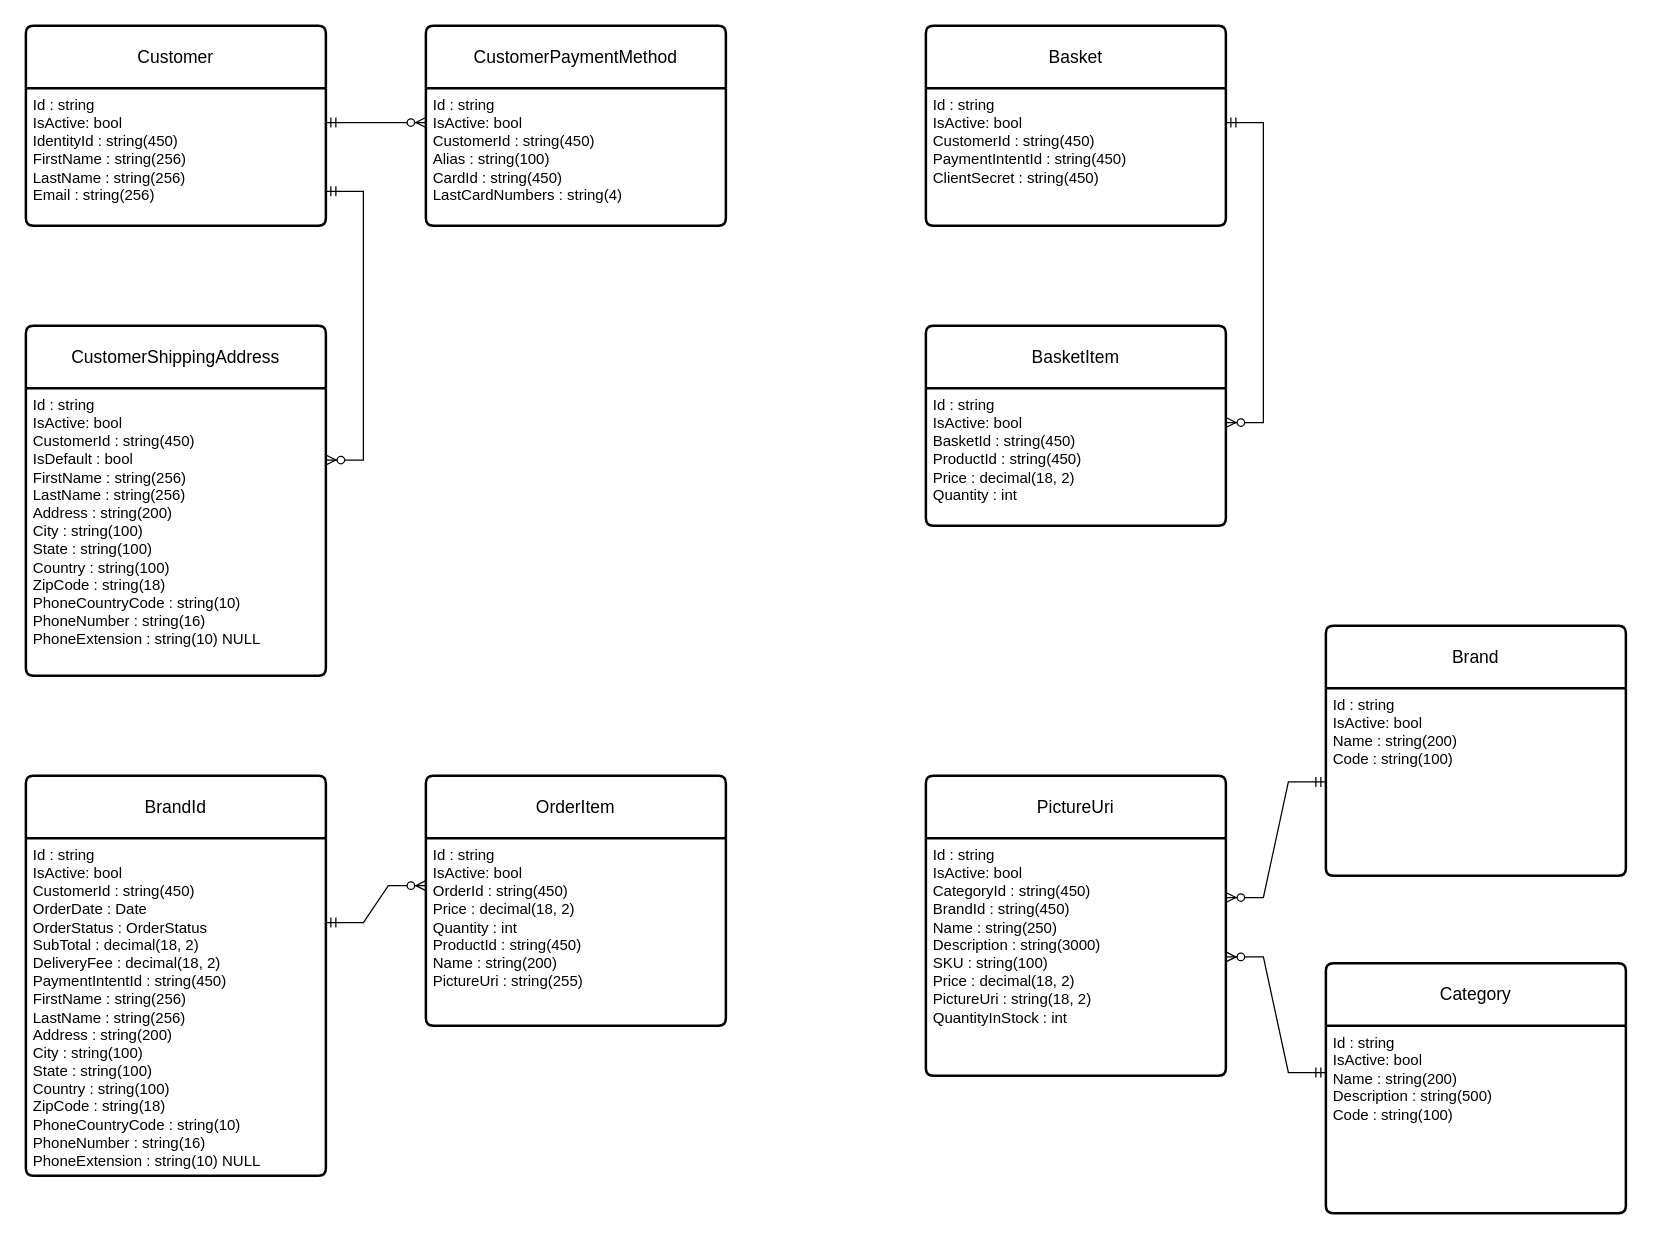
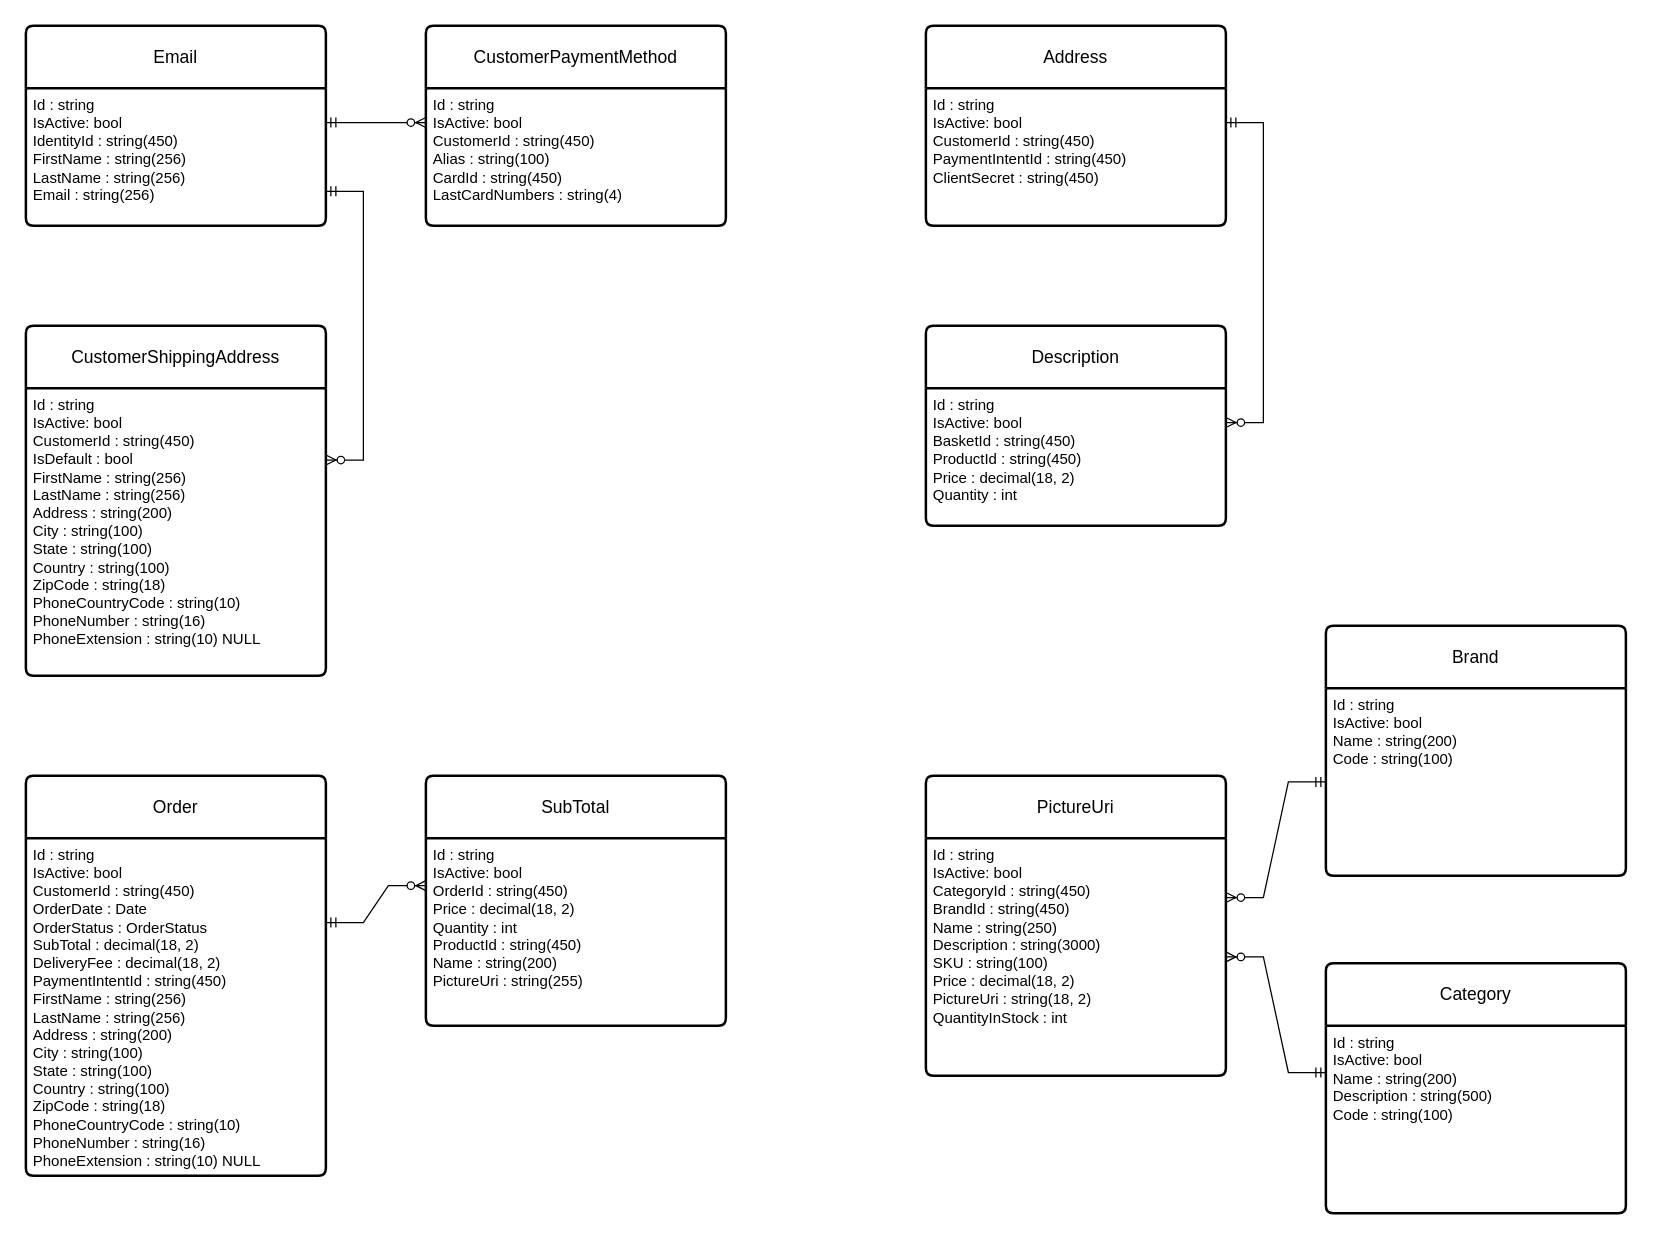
  <mxCell id="0" />
  <mxCell id="1" parent="0" />
- <mxCell id="2" value="Customer" style="swimlane;childLayout=stackLayout;horizontal=1;startSize=50;horizontalStack=0;rounded=1;fontSize=14;fontStyle=0;strokeWidth=2;resizeParent=0;resizeLast=1;shadow=0;dashed=0;align=center;arcSize=4;whiteSpace=wrap;html=1;" parent="1" vertex="1"><mxGeometry x="20" y="20" width="240" height="160" as="geometry" /></mxCell>
+ <mxCell id="2" value="Email" style="swimlane;childLayout=stackLayout;horizontal=1;startSize=50;horizontalStack=0;rounded=1;fontSize=14;fontStyle=0;strokeWidth=2;resizeParent=0;resizeLast=1;shadow=0;dashed=0;align=center;arcSize=4;whiteSpace=wrap;html=1;" parent="1" vertex="1"><mxGeometry x="20" y="20" width="240" height="160" as="geometry" /></mxCell>
  <mxCell id="3" value="Id : string&lt;div&gt;IsActive: bool&lt;br&gt;&lt;div&gt;IdentityId : string(450)&lt;/div&gt;&lt;div&gt;FirstName : string(256)&lt;/div&gt;&lt;div&gt;LastName : string(256)&lt;/div&gt;&lt;div&gt;Email : string(256)&lt;/div&gt;&lt;/div&gt;" style="align=left;strokeColor=none;fillColor=none;spacingLeft=4;fontSize=12;verticalAlign=top;resizable=0;rotatable=0;part=1;html=1;" parent="2" vertex="1"><mxGeometry y="50" width="240" height="110" as="geometry" /></mxCell>
  <mxCell id="4" value="CustomerShippingAddress" style="swimlane;childLayout=stackLayout;horizontal=1;startSize=50;horizontalStack=0;rounded=1;fontSize=14;fontStyle=0;strokeWidth=2;resizeParent=0;resizeLast=1;shadow=0;dashed=0;align=center;arcSize=4;whiteSpace=wrap;html=1;" parent="1" vertex="1"><mxGeometry x="20" y="260" width="240" height="280" as="geometry" /></mxCell>
  <mxCell id="5" value="Id : string&lt;div&gt;IsActive: bool&lt;/div&gt;&lt;div&gt;CustomerId : string(450)&lt;/div&gt;&lt;div&gt;&lt;div&gt;IsDefault : bool&lt;/div&gt;&lt;div&gt;FirstName : string(256)&lt;/div&gt;&lt;div&gt;LastName : string(256)&lt;/div&gt;&lt;div&gt;Address : string(200)&lt;/div&gt;&lt;/div&gt;&lt;div&gt;City : string(100)&lt;/div&gt;&lt;div&gt;State : string(100)&lt;/div&gt;&lt;div&gt;Country : string(100)&lt;/div&gt;&lt;div&gt;ZipCode : string(18)&lt;/div&gt;&lt;div&gt;PhoneCountryCode : string(10)&lt;/div&gt;&lt;div&gt;PhoneNumber : string(16)&lt;/div&gt;&lt;div&gt;PhoneExtension : string(10) NULL&lt;/div&gt;" style="align=left;strokeColor=none;fillColor=none;spacingLeft=4;fontSize=12;verticalAlign=top;resizable=0;rotatable=0;part=1;html=1;" parent="4" vertex="1"><mxGeometry y="50" width="240" height="230" as="geometry" /></mxCell>
  <mxCell id="6" value="CustomerPaymentMethod" style="swimlane;childLayout=stackLayout;horizontal=1;startSize=50;horizontalStack=0;rounded=1;fontSize=14;fontStyle=0;strokeWidth=2;resizeParent=0;resizeLast=1;shadow=0;dashed=0;align=center;arcSize=4;whiteSpace=wrap;html=1;" parent="1" vertex="1"><mxGeometry x="340" y="20" width="240" height="160" as="geometry" /></mxCell>
  <mxCell id="7" value="Id : string&lt;div&gt;IsActive: bool&lt;br&gt;&lt;div&gt;CustomerId : string(450)&lt;/div&gt;&lt;/div&gt;&lt;div&gt;Alias : string(100)&lt;/div&gt;&lt;div&gt;CardId : string(450)&lt;/div&gt;&lt;div&gt;LastCardNumbers : string(4)&lt;/div&gt;" style="align=left;strokeColor=none;fillColor=none;spacingLeft=4;fontSize=12;verticalAlign=top;resizable=0;rotatable=0;part=1;html=1;" parent="6" vertex="1"><mxGeometry y="50" width="240" height="110" as="geometry" /></mxCell>
  <mxCell id="8" value="" style="edgeStyle=entityRelationEdgeStyle;fontSize=12;html=1;endArrow=ERzeroToMany;startArrow=ERmandOne;rounded=0;exitX=1;exitY=0.75;exitDx=0;exitDy=0;entryX=1;entryY=0.25;entryDx=0;entryDy=0;" parent="1" source="3" target="5" edge="1"><mxGeometry width="100" height="100" relative="1" as="geometry"><mxPoint x="280" y="280" as="sourcePoint" /><mxPoint x="380" y="180" as="targetPoint" /></mxGeometry></mxCell>
  <mxCell id="9" value="" style="edgeStyle=entityRelationEdgeStyle;fontSize=12;html=1;endArrow=ERzeroToMany;startArrow=ERmandOne;rounded=0;exitX=1;exitY=0.25;exitDx=0;exitDy=0;entryX=0;entryY=0.25;entryDx=0;entryDy=0;" parent="1" source="3" target="7" edge="1"><mxGeometry width="100" height="100" relative="1" as="geometry"><mxPoint x="280" y="280" as="sourcePoint" /><mxPoint x="380" y="180" as="targetPoint" /></mxGeometry></mxCell>
- <mxCell id="10" value="Basket" style="swimlane;childLayout=stackLayout;horizontal=1;startSize=50;horizontalStack=0;rounded=1;fontSize=14;fontStyle=0;strokeWidth=2;resizeParent=0;resizeLast=1;shadow=0;dashed=0;align=center;arcSize=4;whiteSpace=wrap;html=1;" parent="1" vertex="1"><mxGeometry x="740" y="20" width="240" height="160" as="geometry" /></mxCell>
+ <mxCell id="10" value="Address" style="swimlane;childLayout=stackLayout;horizontal=1;startSize=50;horizontalStack=0;rounded=1;fontSize=14;fontStyle=0;strokeWidth=2;resizeParent=0;resizeLast=1;shadow=0;dashed=0;align=center;arcSize=4;whiteSpace=wrap;html=1;" parent="1" vertex="1"><mxGeometry x="740" y="20" width="240" height="160" as="geometry" /></mxCell>
  <mxCell id="11" value="Id : string&lt;div&gt;IsActive: bool&lt;br&gt;&lt;div&gt;CustomerId : string(450)&lt;/div&gt;&lt;/div&gt;&lt;div&gt;PaymentIntentId : string(450)&lt;/div&gt;&lt;div&gt;ClientSecret : string(450)&lt;/div&gt;" style="align=left;strokeColor=none;fillColor=none;spacingLeft=4;fontSize=12;verticalAlign=top;resizable=0;rotatable=0;part=1;html=1;" parent="10" vertex="1"><mxGeometry y="50" width="240" height="110" as="geometry" /></mxCell>
- <mxCell id="12" value="BasketItem" style="swimlane;childLayout=stackLayout;horizontal=1;startSize=50;horizontalStack=0;rounded=1;fontSize=14;fontStyle=0;strokeWidth=2;resizeParent=0;resizeLast=1;shadow=0;dashed=0;align=center;arcSize=4;whiteSpace=wrap;html=1;" parent="1" vertex="1"><mxGeometry x="740" y="260" width="240" height="160" as="geometry" /></mxCell>
+ <mxCell id="12" value="Description" style="swimlane;childLayout=stackLayout;horizontal=1;startSize=50;horizontalStack=0;rounded=1;fontSize=14;fontStyle=0;strokeWidth=2;resizeParent=0;resizeLast=1;shadow=0;dashed=0;align=center;arcSize=4;whiteSpace=wrap;html=1;" parent="1" vertex="1"><mxGeometry x="740" y="260" width="240" height="160" as="geometry" /></mxCell>
  <mxCell id="13" value="Id : string&lt;div&gt;IsActive: bool&lt;br&gt;&lt;div&gt;BasketId : string(450)&lt;/div&gt;&lt;/div&gt;&lt;div&gt;ProductId : string(450)&lt;/div&gt;&lt;div&gt;Price : decimal(18, 2)&lt;/div&gt;&lt;div&gt;Quantity : int&lt;/div&gt;" style="align=left;strokeColor=none;fillColor=none;spacingLeft=4;fontSize=12;verticalAlign=top;resizable=0;rotatable=0;part=1;html=1;" parent="12" vertex="1"><mxGeometry y="50" width="240" height="110" as="geometry" /></mxCell>
  <mxCell id="14" value="" style="edgeStyle=entityRelationEdgeStyle;fontSize=12;html=1;endArrow=ERzeroToMany;startArrow=ERmandOne;rounded=0;entryX=1;entryY=0.25;entryDx=0;entryDy=0;exitX=1;exitY=0.25;exitDx=0;exitDy=0;" parent="1" source="11" target="13" edge="1"><mxGeometry width="100" height="100" relative="1" as="geometry"><mxPoint x="880" y="280" as="sourcePoint" /><mxPoint x="980" y="180" as="targetPoint" /></mxGeometry></mxCell>
- <mxCell id="15" value="BrandId" style="swimlane;childLayout=stackLayout;horizontal=1;startSize=50;horizontalStack=0;rounded=1;fontSize=14;fontStyle=0;strokeWidth=2;resizeParent=0;resizeLast=1;shadow=0;dashed=0;align=center;arcSize=4;whiteSpace=wrap;html=1;" parent="1" vertex="1"><mxGeometry x="20" y="620" width="240" height="320" as="geometry" /></mxCell>
+ <mxCell id="15" value="Order" style="swimlane;childLayout=stackLayout;horizontal=1;startSize=50;horizontalStack=0;rounded=1;fontSize=14;fontStyle=0;strokeWidth=2;resizeParent=0;resizeLast=1;shadow=0;dashed=0;align=center;arcSize=4;whiteSpace=wrap;html=1;" parent="1" vertex="1"><mxGeometry x="20" y="620" width="240" height="320" as="geometry" /></mxCell>
  <mxCell id="16" value="Id : string&lt;div&gt;IsActive: bool&lt;/div&gt;&lt;div&gt;CustomerId : string(450)&lt;/div&gt;&lt;div&gt;OrderDate : Date&lt;/div&gt;&lt;div&gt;OrderStatus : OrderStatus&lt;/div&gt;&lt;div&gt;&lt;div&gt;SubTotal : decimal(18, 2)&lt;/div&gt;&lt;div&gt;DeliveryFee : decimal(18, 2)&lt;/div&gt;&lt;div&gt;PaymentIntentId : string(450)&lt;/div&gt;&lt;div&gt;FirstName : string(256)&lt;/div&gt;&lt;div&gt;LastName : string(256)&lt;/div&gt;&lt;div&gt;Address : string(200)&lt;/div&gt;&lt;/div&gt;&lt;div&gt;City : string(100)&lt;/div&gt;&lt;div&gt;State : string(100)&lt;/div&gt;&lt;div&gt;Country : string(100)&lt;/div&gt;&lt;div&gt;ZipCode : string(18)&lt;/div&gt;&lt;div&gt;PhoneCountryCode : string(10)&lt;/div&gt;&lt;div&gt;PhoneNumber : string(16)&lt;/div&gt;&lt;div&gt;PhoneExtension : string(10) NULL&lt;/div&gt;" style="align=left;strokeColor=none;fillColor=none;spacingLeft=4;fontSize=12;verticalAlign=top;resizable=0;rotatable=0;part=1;html=1;" parent="15" vertex="1"><mxGeometry y="50" width="240" height="270" as="geometry" /></mxCell>
- <mxCell id="17" value="OrderItem" style="swimlane;childLayout=stackLayout;horizontal=1;startSize=50;horizontalStack=0;rounded=1;fontSize=14;fontStyle=0;strokeWidth=2;resizeParent=0;resizeLast=1;shadow=0;dashed=0;align=center;arcSize=4;whiteSpace=wrap;html=1;" parent="1" vertex="1"><mxGeometry x="340" y="620" width="240" height="200" as="geometry" /></mxCell>
+ <mxCell id="17" value="SubTotal" style="swimlane;childLayout=stackLayout;horizontal=1;startSize=50;horizontalStack=0;rounded=1;fontSize=14;fontStyle=0;strokeWidth=2;resizeParent=0;resizeLast=1;shadow=0;dashed=0;align=center;arcSize=4;whiteSpace=wrap;html=1;" parent="1" vertex="1"><mxGeometry x="340" y="620" width="240" height="200" as="geometry" /></mxCell>
  <mxCell id="18" value="Id : string&lt;div&gt;IsActive: bool&lt;/div&gt;&lt;div&gt;OrderId : string(450)&lt;/div&gt;&lt;div&gt;Price : decimal(18, 2)&lt;/div&gt;&lt;div&gt;Quantity : int&lt;/div&gt;&lt;div&gt;ProductId : string(450)&lt;/div&gt;&lt;div&gt;Name : string(200)&lt;/div&gt;&lt;div&gt;PictureUri : string(255)&lt;/div&gt;" style="align=left;strokeColor=none;fillColor=none;spacingLeft=4;fontSize=12;verticalAlign=top;resizable=0;rotatable=0;part=1;html=1;" parent="17" vertex="1"><mxGeometry y="50" width="240" height="150" as="geometry" /></mxCell>
  <mxCell id="19" value="" style="edgeStyle=entityRelationEdgeStyle;fontSize=12;html=1;endArrow=ERzeroToMany;startArrow=ERmandOne;rounded=0;exitX=1;exitY=0.25;exitDx=0;exitDy=0;" parent="1" source="16" edge="1"><mxGeometry width="100" height="100" relative="1" as="geometry"><mxPoint x="280" y="790" as="sourcePoint" /><mxPoint x="340" y="708" as="targetPoint" /></mxGeometry></mxCell>
  <mxCell id="20" value="PictureUri" style="swimlane;childLayout=stackLayout;horizontal=1;startSize=50;horizontalStack=0;rounded=1;fontSize=14;fontStyle=0;strokeWidth=2;resizeParent=0;resizeLast=1;shadow=0;dashed=0;align=center;arcSize=4;whiteSpace=wrap;html=1;" parent="1" vertex="1"><mxGeometry x="740" y="620" width="240" height="240" as="geometry" /></mxCell>
  <mxCell id="21" value="Id : string&lt;div&gt;IsActive: bool&lt;/div&gt;&lt;div&gt;CategoryId : string(450)&lt;/div&gt;&lt;div&gt;BrandId : string(450)&lt;/div&gt;&lt;div&gt;Name : string(250)&lt;/div&gt;&lt;div&gt;Description : string(3000)&lt;/div&gt;&lt;div&gt;SKU : string(100)&lt;/div&gt;&lt;div&gt;Price : decimal(18, 2)&lt;/div&gt;&lt;div&gt;PictureUri : string(18, 2)&lt;/div&gt;&lt;div&gt;QuantityInStock : int&lt;/div&gt;" style="align=left;strokeColor=none;fillColor=none;spacingLeft=4;fontSize=12;verticalAlign=top;resizable=0;rotatable=0;part=1;html=1;" parent="20" vertex="1"><mxGeometry y="50" width="240" height="190" as="geometry" /></mxCell>
  <mxCell id="22" value="Category" style="swimlane;childLayout=stackLayout;horizontal=1;startSize=50;horizontalStack=0;rounded=1;fontSize=14;fontStyle=0;strokeWidth=2;resizeParent=0;resizeLast=1;shadow=0;dashed=0;align=center;arcSize=4;whiteSpace=wrap;html=1;" parent="1" vertex="1"><mxGeometry x="1060" y="770" width="240" height="200" as="geometry" /></mxCell>
  <mxCell id="23" value="Id : string&lt;div&gt;IsActive: bool&lt;/div&gt;&lt;div&gt;Name : string(200)&lt;br&gt;&lt;/div&gt;&lt;div&gt;Description : string(500)&lt;/div&gt;&lt;div&gt;Code : string(100)&lt;br&gt;&lt;/div&gt;" style="align=left;strokeColor=none;fillColor=none;spacingLeft=4;fontSize=12;verticalAlign=top;resizable=0;rotatable=0;part=1;html=1;" parent="22" vertex="1"><mxGeometry y="50" width="240" height="150" as="geometry" /></mxCell>
  <mxCell id="24" value="Brand" style="swimlane;childLayout=stackLayout;horizontal=1;startSize=50;horizontalStack=0;rounded=1;fontSize=14;fontStyle=0;strokeWidth=2;resizeParent=0;resizeLast=1;shadow=0;dashed=0;align=center;arcSize=4;whiteSpace=wrap;html=1;" parent="1" vertex="1"><mxGeometry x="1060" y="500" width="240" height="200" as="geometry" /></mxCell>
  <mxCell id="25" value="Id : string&lt;div&gt;IsActive: bool&lt;/div&gt;&lt;div&gt;Name : string(200)&lt;br&gt;&lt;/div&gt;&lt;div&gt;Code : string(100)&lt;br&gt;&lt;/div&gt;" style="align=left;strokeColor=none;fillColor=none;spacingLeft=4;fontSize=12;verticalAlign=top;resizable=0;rotatable=0;part=1;html=1;" parent="24" vertex="1"><mxGeometry y="50" width="240" height="150" as="geometry" /></mxCell>
  <mxCell id="26" value="" style="edgeStyle=entityRelationEdgeStyle;fontSize=12;html=1;endArrow=ERzeroToMany;startArrow=ERmandOne;rounded=0;entryX=1;entryY=0.25;entryDx=0;entryDy=0;exitX=0;exitY=0.5;exitDx=0;exitDy=0;" parent="1" source="25" target="21" edge="1"><mxGeometry width="100" height="100" relative="1" as="geometry"><mxPoint x="990" y="700" as="sourcePoint" /><mxPoint x="1090" y="600" as="targetPoint" /></mxGeometry></mxCell>
  <mxCell id="27" value="" style="edgeStyle=entityRelationEdgeStyle;fontSize=12;html=1;endArrow=ERzeroToMany;startArrow=ERmandOne;rounded=0;entryX=1;entryY=0.5;entryDx=0;entryDy=0;exitX=0;exitY=0.25;exitDx=0;exitDy=0;" parent="1" source="23" target="21" edge="1"><mxGeometry width="100" height="100" relative="1" as="geometry"><mxPoint x="990" y="700" as="sourcePoint" /><mxPoint x="1090" y="600" as="targetPoint" /></mxGeometry></mxCell>
